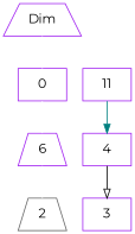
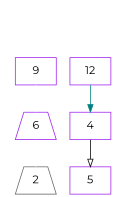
  digraph {
    fontname=Montserrat
    node [color=purple fontname=Montserrat shape=box]
    edge [arrowhead=none color=white fontname=Montserrat]
    n1 [color=gray40 label=2 shape=trapezium]
-   n2 [label=3]
+   n2 [label=5]
    n3 [label=6 shape=trapezium]
    n4 [label=4]
-   n5 [label=0]
-   n6 [label=11]
-   n7 [label=Dim shape=trapezium]
+   n5 [label=9]
+   n6 [label=12]
    subgraph sub_1 {
      rank=same
      n1
      n2
    }
    subgraph sub_2 {
      rank=same
      n3
      n4
    }
    subgraph sub_3 {
      rank=same
      n5
      n6
    }
    n3 -> n1
    n4 -> n2 [arrowhead=onormal color=black]
    n5 -> n3
    n6 -> n4 [arrowhead=normal color=teal]
-   n7 -> n5
  }
